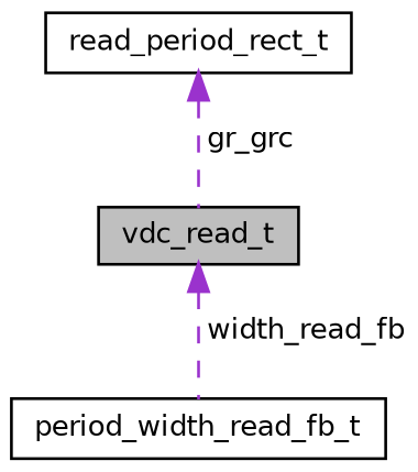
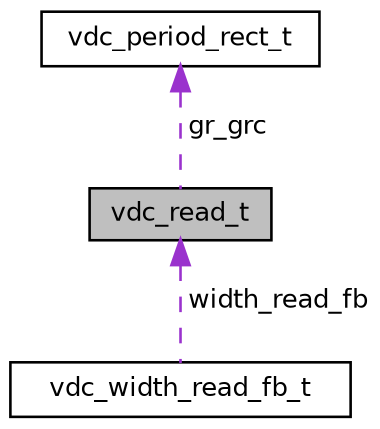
  digraph {
    node [color=black fillcolor=white fontname=Helvetica fontsize=10 shape=record style=filled]
    edge [color=darkorchid3 dir=back fontname=Helvetica fontsize=10 labelfontname=Helvetica labelfontsize=10 style=dashed]
    n1 [fillcolor=grey75 fontcolor=black height=0.2 label=vdc_read_t width=0.4]
-   n2 [height=0.2 label=period_width_read_fb_t width=0.4]
-   n3 [height=0.2 label=read_period_rect_t width=0.4]
+   n2 [height=0.2 label=vdc_width_read_fb_t width=0.4]
+   n3 [height=0.2 label=vdc_period_rect_t width=0.4]
    n1 -> n2 [label=" width_read_fb"]
    n3 -> n1 [label=" gr_grc"]
  }
